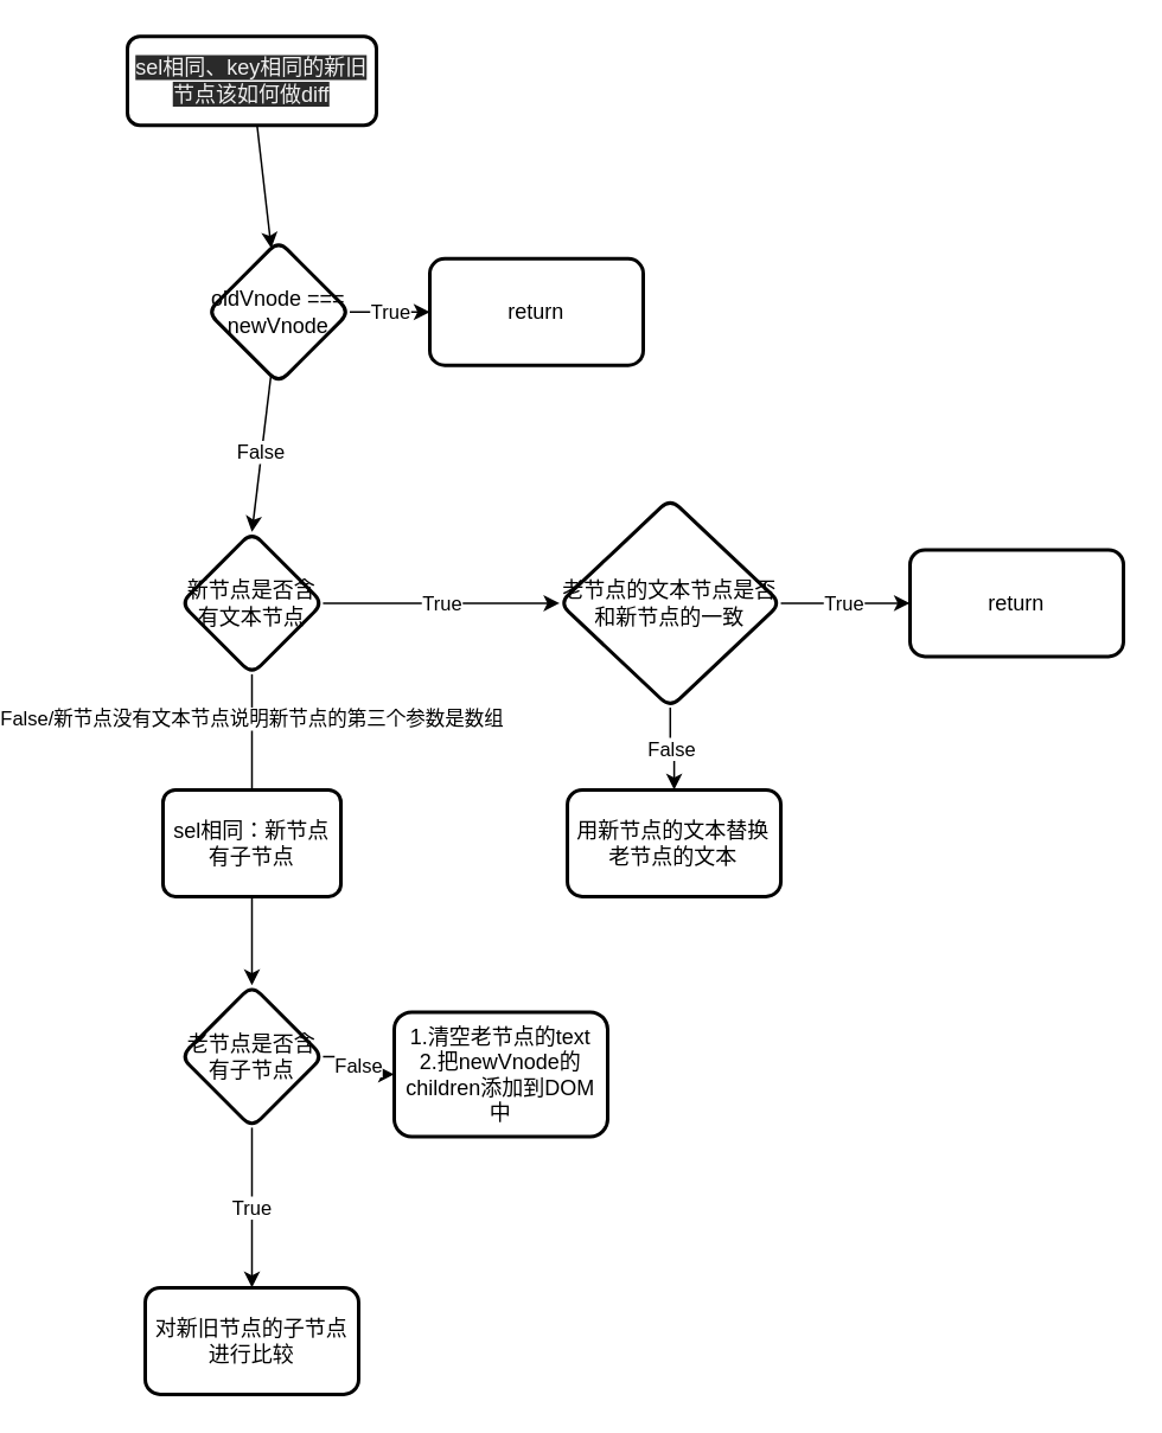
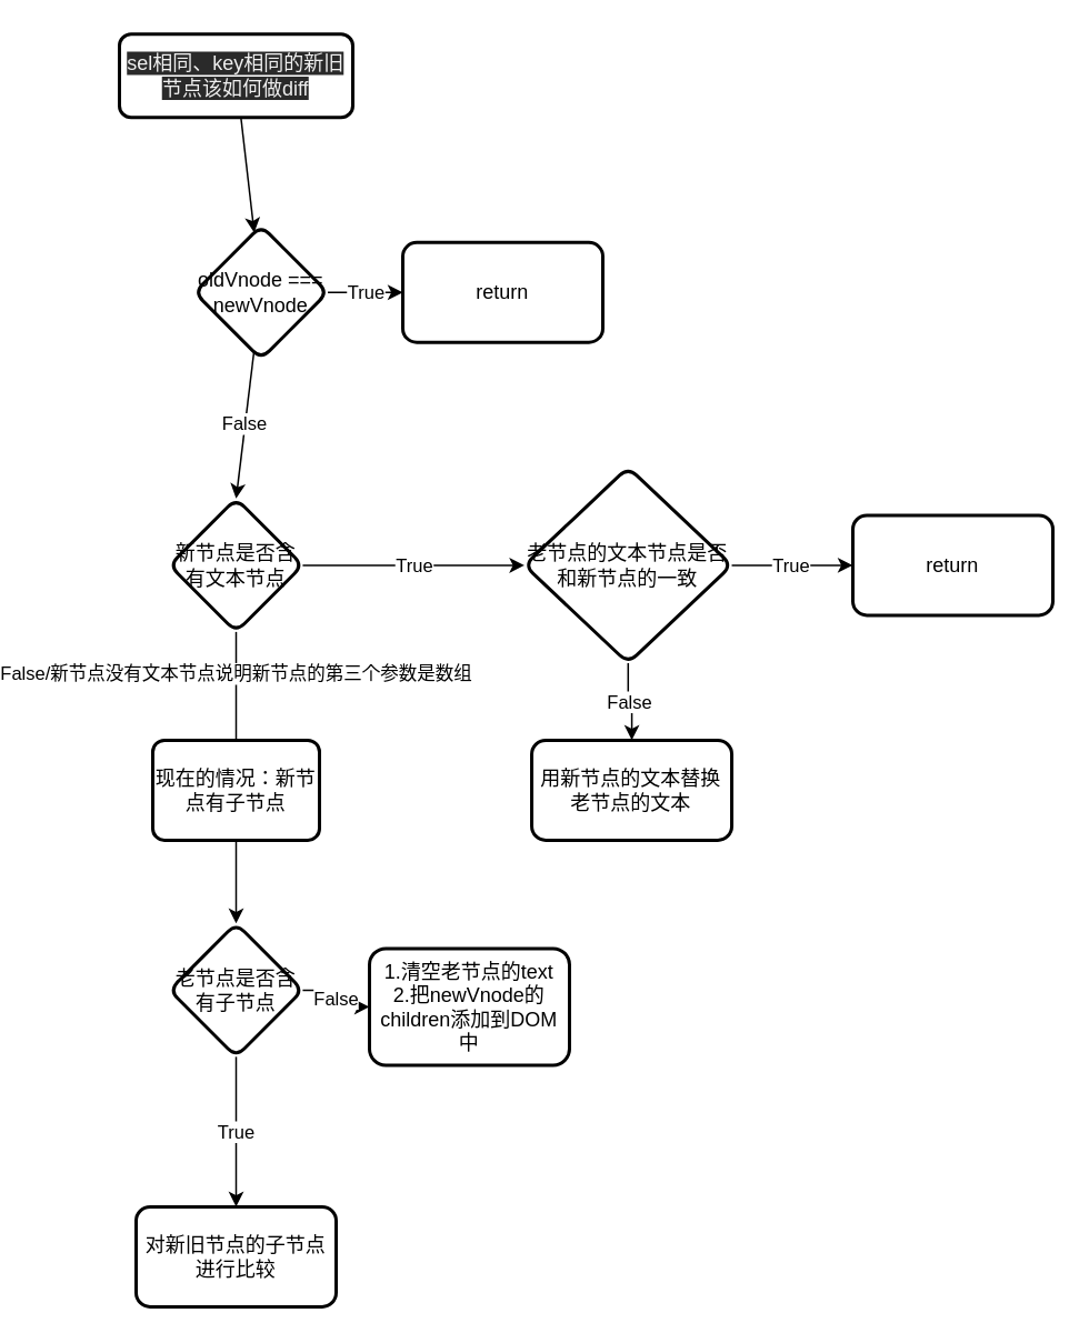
  <mxCell id="0" />
  <mxCell id="1" parent="0" />
  <mxCell id="2" value="" style="edgeStyle=none;html=1;" edge="1" parent="1" source="3" target="21"><mxGeometry relative="1" as="geometry" /></mxCell>
  <mxCell id="3" value="&#10;&#10;&lt;span style=&quot;color: rgb(240, 240, 240); font-family: helvetica; font-size: 12px; font-style: normal; font-weight: 400; letter-spacing: normal; text-align: center; text-indent: 0px; text-transform: none; word-spacing: 0px; background-color: rgb(42, 42, 42); display: inline; float: none;&quot;&gt;sel相同、key相同的新旧节点该如何做diff&lt;/span&gt;&#10;&#10;" style="rounded=1;whiteSpace=wrap;html=1;absoluteArcSize=1;arcSize=14;strokeWidth=2;" parent="1" vertex="1"><mxGeometry x="20" y="20" width="140" height="50" as="geometry" /></mxCell>
  <mxCell id="4" value="True" style="edgeStyle=orthogonalEdgeStyle;rounded=0;orthogonalLoop=1;jettySize=auto;html=1;" parent="1" source="6" target="9" edge="1"><mxGeometry relative="1" as="geometry" /></mxCell>
  <mxCell id="5" value="False/新节点没有文本节点说明新节点的第三个参数是数组" style="edgeStyle=orthogonalEdgeStyle;rounded=0;orthogonalLoop=1;jettySize=auto;html=1;" parent="1" source="6" edge="1"><mxGeometry x="-0.375" relative="1" as="geometry"><mxPoint x="90" y="458.75" as="targetPoint" /><mxPoint as="offset" /></mxGeometry></mxCell>
  <mxCell id="6" value="新节点是否含有文本节点" style="rhombus;whiteSpace=wrap;html=1;rounded=1;strokeWidth=2;arcSize=14;" parent="1" vertex="1"><mxGeometry x="50" y="298.75" width="80" height="80" as="geometry" /></mxCell>
  <mxCell id="7" value="True" style="edgeStyle=orthogonalEdgeStyle;rounded=0;orthogonalLoop=1;jettySize=auto;html=1;" parent="1" source="9" target="10" edge="1"><mxGeometry relative="1" as="geometry"><Array as="points"><mxPoint x="480" y="338.75" /><mxPoint x="480" y="338.75" /></Array></mxGeometry></mxCell>
  <mxCell id="8" value="False" style="edgeStyle=orthogonalEdgeStyle;rounded=0;orthogonalLoop=1;jettySize=auto;html=1;" parent="1" source="9" target="11" edge="1"><mxGeometry relative="1" as="geometry" /></mxCell>
  <mxCell id="9" value="老节点的文本节点是否和新节点的一致" style="rhombus;whiteSpace=wrap;html=1;rounded=1;strokeWidth=2;arcSize=14;" parent="1" vertex="1"><mxGeometry x="262.95" y="280" width="124.41" height="117.5" as="geometry" /></mxCell>
  <mxCell id="10" value="return" style="whiteSpace=wrap;html=1;rounded=1;strokeWidth=2;arcSize=14;" parent="1" vertex="1"><mxGeometry x="459.995" y="308.75" width="120" height="60" as="geometry" /></mxCell>
  <mxCell id="11" value="用新节点的文本替换老节点的文本" style="whiteSpace=wrap;html=1;rounded=1;strokeWidth=2;arcSize=14;" parent="1" vertex="1"><mxGeometry x="267.355" y="443.75" width="120" height="60" as="geometry" /></mxCell>
  <mxCell id="12" value="" style="edgeStyle=orthogonalEdgeStyle;rounded=0;orthogonalLoop=1;jettySize=auto;html=1;" parent="1" source="13" target="16" edge="1"><mxGeometry relative="1" as="geometry" /></mxCell>
- <mxCell id="13" value="sel相同：新节点有子节点" style="rounded=1;whiteSpace=wrap;html=1;absoluteArcSize=1;arcSize=14;strokeWidth=2;" parent="1" vertex="1"><mxGeometry x="40" y="443.75" width="100" height="60" as="geometry" /></mxCell>
+ <mxCell id="13" value="现在的情况：新节点有子节点" style="rounded=1;whiteSpace=wrap;html=1;absoluteArcSize=1;arcSize=14;strokeWidth=2;" parent="1" vertex="1"><mxGeometry x="40" y="443.75" width="100" height="60" as="geometry" /></mxCell>
  <mxCell id="14" value="False" style="edgeStyle=orthogonalEdgeStyle;rounded=0;orthogonalLoop=1;jettySize=auto;html=1;" parent="1" source="16" target="17" edge="1"><mxGeometry relative="1" as="geometry" /></mxCell>
  <mxCell id="15" value="True" style="edgeStyle=orthogonalEdgeStyle;rounded=0;orthogonalLoop=1;jettySize=auto;html=1;" parent="1" source="16" target="18" edge="1"><mxGeometry relative="1" as="geometry" /></mxCell>
  <mxCell id="16" value="老节点是否含有子节点" style="rhombus;whiteSpace=wrap;html=1;rounded=1;strokeWidth=2;arcSize=14;" parent="1" vertex="1"><mxGeometry x="50" y="553.75" width="80" height="80" as="geometry" /></mxCell>
  <mxCell id="17" value="1.清空老节点的text&lt;br&gt;2.把newVnode的children添加到DOM中" style="whiteSpace=wrap;html=1;rounded=1;strokeWidth=2;arcSize=14;" parent="1" vertex="1"><mxGeometry x="170" y="568.75" width="120" height="70" as="geometry" /></mxCell>
  <mxCell id="18" value="对新旧节点的子节点进行比较" style="whiteSpace=wrap;html=1;rounded=1;strokeWidth=2;arcSize=14;" parent="1" vertex="1"><mxGeometry x="30" y="723.75" width="120" height="60" as="geometry" /></mxCell>
  <mxCell id="19" value="False" style="edgeStyle=none;html=1;entryX=0.5;entryY=0;entryDx=0;entryDy=0;" edge="1" parent="1" source="21" target="6"><mxGeometry relative="1" as="geometry"><mxPoint x="140" y="260" as="targetPoint" /></mxGeometry></mxCell>
  <mxCell id="20" value="True" style="edgeStyle=none;html=1;" edge="1" parent="1" source="21" target="22"><mxGeometry relative="1" as="geometry" /></mxCell>
  <mxCell id="21" value="oldVnode === newVnode" style="rhombus;whiteSpace=wrap;html=1;rounded=1;strokeWidth=2;arcSize=14;" vertex="1" parent="1"><mxGeometry x="65" y="135" width="80" height="80" as="geometry" /></mxCell>
  <mxCell id="22" value="return" style="whiteSpace=wrap;html=1;rounded=1;strokeWidth=2;arcSize=14;" vertex="1" parent="1"><mxGeometry x="190" y="145" width="120" height="60" as="geometry" /></mxCell>
